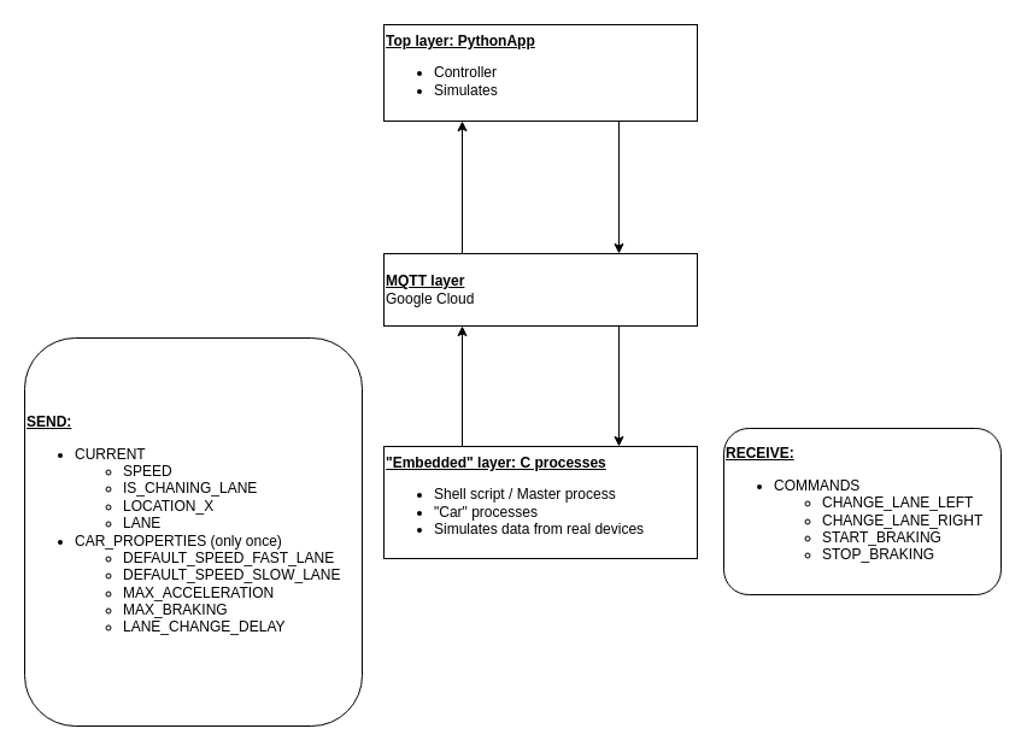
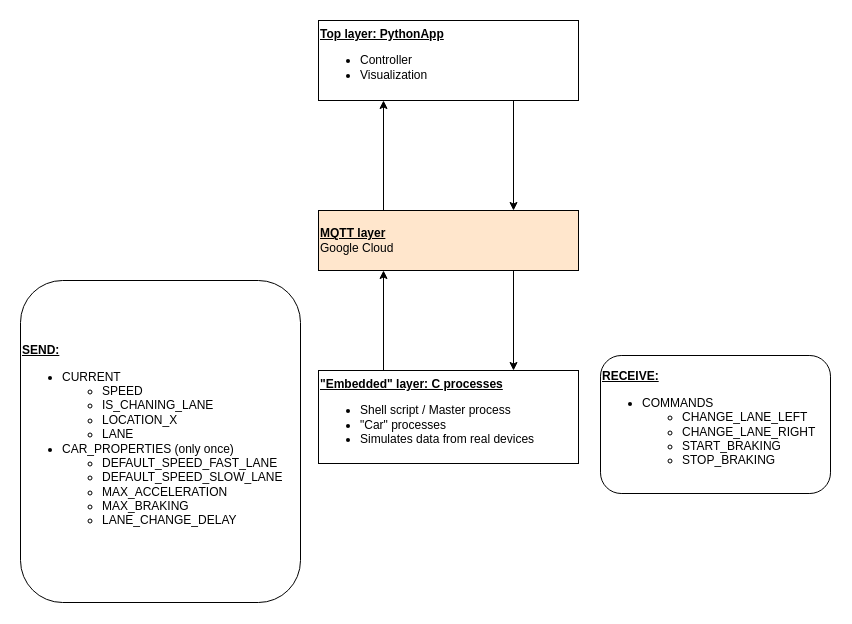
  <mxCell id="0" />
  <mxCell id="1" parent="0" />
- <mxCell id="2" value="&lt;b&gt;&lt;u&gt;Top layer: PythonApp&lt;/u&gt;&lt;/b&gt;&lt;br&gt;&lt;div&gt;&lt;ul&gt;&lt;li&gt;Controller&lt;/li&gt;&lt;li&gt;Simulates&lt;/li&gt;&lt;/ul&gt;&lt;/div&gt;" style="rounded=0;whiteSpace=wrap;html=1;align=left;" parent="1" vertex="1"><mxGeometry x="318" y="20" width="260" height="80" as="geometry" /></mxCell>
- <mxCell id="3" value="&lt;u&gt;&lt;b&gt;MQTT layer&lt;br&gt;&lt;/b&gt;&lt;/u&gt;&lt;span&gt;Google Cloud&lt;/span&gt;&lt;u&gt;&lt;b&gt;&lt;br&gt;&lt;/b&gt;&lt;/u&gt;" style="rounded=0;whiteSpace=wrap;html=1;align=left;" parent="1" vertex="1"><mxGeometry x="318" y="210" width="260" height="60" as="geometry" /></mxCell>
+ <mxCell id="2" value="&lt;b&gt;&lt;u&gt;Top layer: PythonApp&lt;/u&gt;&lt;/b&gt;&lt;br&gt;&lt;div&gt;&lt;ul&gt;&lt;li&gt;Controller&lt;/li&gt;&lt;li&gt;Visualization&lt;/li&gt;&lt;/ul&gt;&lt;/div&gt;" style="rounded=0;whiteSpace=wrap;html=1;align=left;" parent="1" vertex="1"><mxGeometry x="318" y="20" width="260" height="80" as="geometry" /></mxCell>
+ <mxCell id="3" value="&lt;u&gt;&lt;b&gt;MQTT layer&lt;br&gt;&lt;/b&gt;&lt;/u&gt;&lt;span&gt;Google Cloud&lt;/span&gt;&lt;u&gt;&lt;b&gt;&lt;br&gt;&lt;/b&gt;&lt;/u&gt;" style="rounded=0;whiteSpace=wrap;html=1;align=left;fillColor=#ffe6cc;" parent="1" vertex="1"><mxGeometry x="318" y="210" width="260" height="60" as="geometry" /></mxCell>
  <mxCell id="4" value="" style="endArrow=classic;html=1;exitX=0.75;exitY=1;exitDx=0;exitDy=0;entryX=0.75;entryY=0;entryDx=0;entryDy=0;" parent="1" source="2" target="3" edge="1"><mxGeometry width="50" height="50" relative="1" as="geometry"><mxPoint x="428" y="260" as="sourcePoint" /><mxPoint x="478" y="210" as="targetPoint" /></mxGeometry></mxCell>
  <mxCell id="5" value="" style="endArrow=classic;html=1;entryX=0.25;entryY=1;entryDx=0;entryDy=0;exitX=0.25;exitY=0;exitDx=0;exitDy=0;" parent="1" source="3" target="2" edge="1"><mxGeometry width="50" height="50" relative="1" as="geometry"><mxPoint x="333" y="210" as="sourcePoint" /><mxPoint x="478" y="210" as="targetPoint" /></mxGeometry></mxCell>
  <mxCell id="6" value="" style="endArrow=classic;html=1;exitX=0.25;exitY=0;exitDx=0;exitDy=0;entryX=0.25;entryY=1;entryDx=0;entryDy=0;" parent="1" target="3" edge="1"><mxGeometry width="50" height="50" relative="1" as="geometry"><mxPoint x="383" y="370" as="sourcePoint" /><mxPoint x="478" y="410" as="targetPoint" /></mxGeometry></mxCell>
  <mxCell id="7" value="" style="endArrow=classic;html=1;exitX=0.75;exitY=1;exitDx=0;exitDy=0;entryX=0.75;entryY=0;entryDx=0;entryDy=0;" parent="1" source="3" edge="1"><mxGeometry width="50" height="50" relative="1" as="geometry"><mxPoint x="428" y="360" as="sourcePoint" /><mxPoint x="513" y="370" as="targetPoint" /></mxGeometry></mxCell>
  <mxCell id="8" value="&lt;u style=&quot;font-weight: bold&quot;&gt;RECEIVE:&lt;/u&gt;&lt;br&gt;&lt;ul&gt;&lt;li&gt;COMMANDS&lt;/li&gt;&lt;ul&gt;&lt;li&gt;CHANGE_LANE_LEFT&lt;/li&gt;&lt;li&gt;CHANGE_LANE_RIGHT&lt;/li&gt;&lt;li&gt;START_BRAKING&lt;/li&gt;&lt;li&gt;STOP_BRAKING&lt;/li&gt;&lt;/ul&gt;&lt;/ul&gt;" style="rounded=1;whiteSpace=wrap;html=1;align=left;" parent="1" vertex="1"><mxGeometry x="600" y="355" width="230" height="138" as="geometry" /></mxCell>
  <mxCell id="9" value="&lt;b&gt;&lt;u&gt;SEND:&lt;/u&gt;&lt;/b&gt;&lt;ul&gt;&lt;li&gt;CURRENT&lt;/li&gt;&lt;ul&gt;&lt;li&gt;SPEED&lt;/li&gt;&lt;li&gt;IS_CHANING_LANE&lt;/li&gt;&lt;li&gt;LOCATION_X&lt;/li&gt;&lt;li&gt;LANE&lt;/li&gt;&lt;/ul&gt;&lt;li&gt;CAR_PROPERTIES (only once)&lt;/li&gt;&lt;ul&gt;&lt;li&gt;DEFAULT_SPEED_FAST_LANE&lt;/li&gt;&lt;li&gt;DEFAULT_SPEED_SLOW_LANE&lt;/li&gt;&lt;li&gt;MAX_ACCELERATION&lt;/li&gt;&lt;li&gt;MAX_BRAKING&lt;/li&gt;&lt;li&gt;LANE_CHANGE_DELAY&lt;/li&gt;&lt;/ul&gt;&lt;/ul&gt;" style="rounded=1;whiteSpace=wrap;html=1;align=left;" parent="1" vertex="1"><mxGeometry x="20" y="280" width="280" height="322" as="geometry" /></mxCell>
  <mxCell id="10" value="&lt;u style=&quot;font-weight: bold&quot;&gt;&quot;Embedded&quot; layer: C processes&lt;/u&gt;&lt;br&gt;&lt;ul&gt;&lt;li&gt;Shell script / Master process&lt;/li&gt;&lt;li&gt;&quot;Car&quot; processes&lt;/li&gt;&lt;li&gt;Simulates data from real devices&lt;/li&gt;&lt;/ul&gt;" style="rounded=0;whiteSpace=wrap;html=1;align=left;" parent="1" vertex="1"><mxGeometry x="318" y="370" width="260" height="93" as="geometry" /></mxCell>
